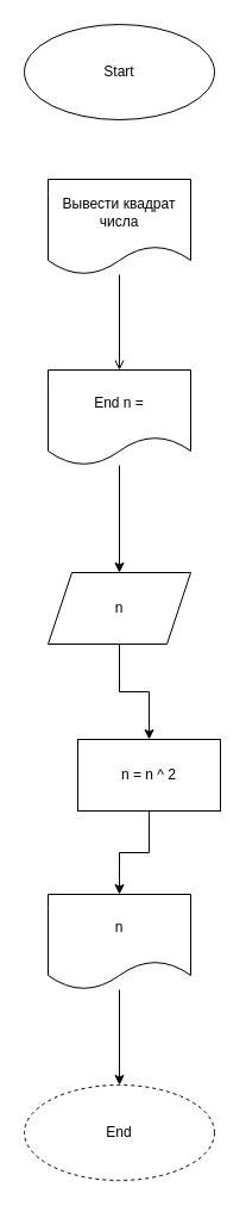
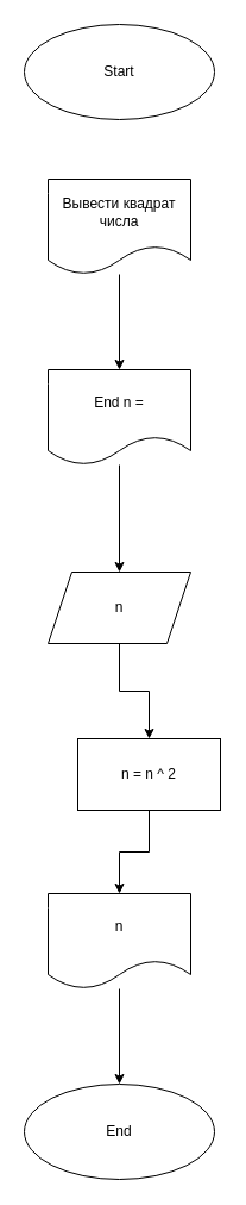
  <mxCell id="0" />
  <mxCell id="1" parent="0" />
  <mxCell id="2" value="Start" style="ellipse;whiteSpace=wrap;html=1;" vertex="1" parent="1"><mxGeometry x="20" y="20" width="160" height="80" as="geometry" /></mxCell>
- <mxCell id="3" value="" style="edgeStyle=orthogonalEdgeStyle;rounded=0;orthogonalLoop=1;jettySize=auto;html=1;endArrow=open;" edge="1" parent="1" source="4" target="6"><mxGeometry relative="1" as="geometry" /></mxCell>
+ <mxCell id="3" value="" style="edgeStyle=orthogonalEdgeStyle;rounded=0;orthogonalLoop=1;jettySize=auto;html=1;" edge="1" parent="1" source="4" target="6"><mxGeometry relative="1" as="geometry" /></mxCell>
  <mxCell id="4" value="Вывести квадрат числа" style="shape=document;whiteSpace=wrap;html=1;boundedLbl=1;" vertex="1" parent="1"><mxGeometry x="40" y="150" width="120" height="80" as="geometry" /></mxCell>
  <mxCell id="5" value="" style="edgeStyle=orthogonalEdgeStyle;rounded=0;orthogonalLoop=1;jettySize=auto;html=1;" edge="1" parent="1" source="6" target="8"><mxGeometry relative="1" as="geometry" /></mxCell>
  <mxCell id="6" value="End n =" style="shape=document;whiteSpace=wrap;html=1;boundedLbl=1;" vertex="1" parent="1"><mxGeometry x="40" y="310" width="120" height="80" as="geometry" /></mxCell>
  <mxCell id="7" value="" style="edgeStyle=orthogonalEdgeStyle;rounded=0;orthogonalLoop=1;jettySize=auto;html=1;" edge="1" parent="1" source="8" target="10"><mxGeometry relative="1" as="geometry" /></mxCell>
  <mxCell id="8" value="n" style="shape=parallelogram;perimeter=parallelogramPerimeter;whiteSpace=wrap;html=1;fixedSize=1;" vertex="1" parent="1"><mxGeometry x="40" y="480" width="120" height="60" as="geometry" /></mxCell>
  <mxCell id="9" value="" style="edgeStyle=orthogonalEdgeStyle;rounded=0;orthogonalLoop=1;jettySize=auto;html=1;" edge="1" parent="1" source="10" target="12"><mxGeometry relative="1" as="geometry" /></mxCell>
  <mxCell id="10" value="n = n ^ 2" style="whiteSpace=wrap;html=1;" vertex="1" parent="1"><mxGeometry x="65" y="620" width="120" height="60" as="geometry" /></mxCell>
  <mxCell id="11" value="" style="edgeStyle=orthogonalEdgeStyle;rounded=0;orthogonalLoop=1;jettySize=auto;html=1;" edge="1" parent="1" source="12" target="13"><mxGeometry relative="1" as="geometry" /></mxCell>
  <mxCell id="12" value="n" style="shape=document;whiteSpace=wrap;html=1;boundedLbl=1;" vertex="1" parent="1"><mxGeometry x="40" y="750" width="120" height="80" as="geometry" /></mxCell>
- <mxCell id="13" value="End" style="ellipse;whiteSpace=wrap;html=1;dashed=1;" vertex="1" parent="1"><mxGeometry x="20" y="910" width="160" height="80" as="geometry" /></mxCell>
+ <mxCell id="13" value="End" style="ellipse;whiteSpace=wrap;html=1;" vertex="1" parent="1"><mxGeometry x="20" y="910" width="160" height="80" as="geometry" /></mxCell>
